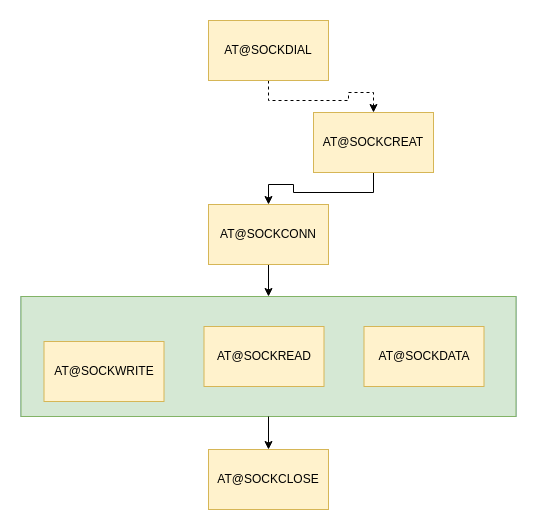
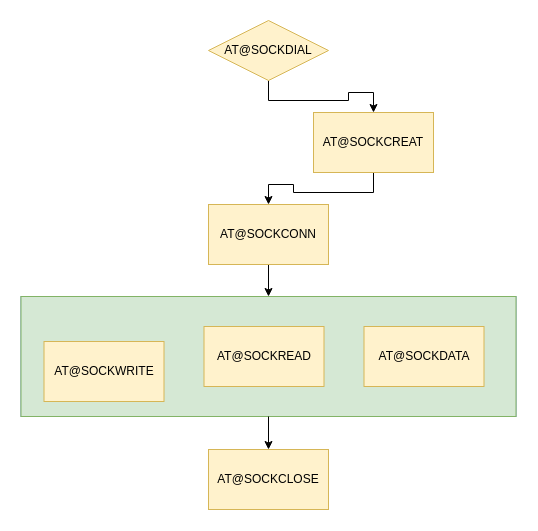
  <mxCell id="0" />
  <mxCell id="1" parent="0" />
- <mxCell id="2" style="edgeStyle=orthogonalEdgeStyle;rounded=0;orthogonalLoop=1;jettySize=auto;html=1;entryX=0.5;entryY=0;entryDx=0;entryDy=0;dashed=1;" edge="1" parent="1" source="3" target="5"><mxGeometry relative="1" as="geometry" /></mxCell>
- <mxCell id="3" value="AT@SOCKDIAL" style="rounded=0;whiteSpace=wrap;html=1;fillColor=#fff2cc;strokeColor=#d6b656;" vertex="1" parent="1"><mxGeometry x="208" y="20" width="120" height="60" as="geometry" /></mxCell>
+ <mxCell id="2" style="edgeStyle=orthogonalEdgeStyle;rounded=0;orthogonalLoop=1;jettySize=auto;html=1;entryX=0.5;entryY=0;entryDx=0;entryDy=0;" edge="1" parent="1" source="3" target="5"><mxGeometry relative="1" as="geometry" /></mxCell>
+ <mxCell id="3" value="AT@SOCKDIAL" style="rhombus;whiteSpace=wrap;html=1;fillColor=#fff2cc;strokeColor=#d6b656;" vertex="1" parent="1"><mxGeometry x="208" y="20" width="120" height="60" as="geometry" /></mxCell>
  <mxCell id="4" value="" style="edgeStyle=orthogonalEdgeStyle;rounded=0;orthogonalLoop=1;jettySize=auto;html=1;" edge="1" parent="1" source="5" target="7"><mxGeometry relative="1" as="geometry" /></mxCell>
  <mxCell id="5" value="AT@SOCKCREAT" style="rounded=0;whiteSpace=wrap;html=1;fillColor=#fff2cc;strokeColor=#d6b656;" vertex="1" parent="1"><mxGeometry x="313" y="112" width="120" height="60" as="geometry" /></mxCell>
  <mxCell id="6" style="edgeStyle=orthogonalEdgeStyle;rounded=0;orthogonalLoop=1;jettySize=auto;html=1;entryX=0.5;entryY=0;entryDx=0;entryDy=0;" edge="1" parent="1" source="7" target="10"><mxGeometry relative="1" as="geometry" /></mxCell>
  <mxCell id="7" value="AT@SOCKCONN" style="rounded=0;whiteSpace=wrap;html=1;fillColor=#fff2cc;strokeColor=#d6b656;" vertex="1" parent="1"><mxGeometry x="208" y="204" width="120" height="60" as="geometry" /></mxCell>
  <mxCell id="8" value="AT@SOCKCLOSE" style="rounded=0;whiteSpace=wrap;html=1;fillColor=#fff2cc;strokeColor=#d6b656;" vertex="1" parent="1"><mxGeometry x="208" y="449" width="120" height="60" as="geometry" /></mxCell>
  <mxCell id="9" value="" style="group;fillColor=#dae8fc;strokeColor=#6c8ebf;" vertex="1" connectable="0" parent="1"><mxGeometry x="20.5" y="296" width="495" height="120" as="geometry" /></mxCell>
  <mxCell id="10" value="" style="rounded=0;whiteSpace=wrap;html=1;fillColor=#d5e8d4;strokeColor=#82b366;" vertex="1" parent="9"><mxGeometry width="495" height="120" as="geometry" /></mxCell>
  <mxCell id="11" value="AT@SOCKREAD" style="rounded=0;whiteSpace=wrap;html=1;fillColor=#fff2cc;strokeColor=#d6b656;" vertex="1" parent="9"><mxGeometry x="183" y="30" width="120" height="60" as="geometry" /></mxCell>
  <mxCell id="12" value="AT@SOCKWRITE" style="rounded=0;whiteSpace=wrap;html=1;fillColor=#fff2cc;strokeColor=#d6b656;" vertex="1" parent="9"><mxGeometry x="23" y="45" width="120" height="60" as="geometry" /></mxCell>
  <mxCell id="13" value="AT@SOCKDATA" style="rounded=0;whiteSpace=wrap;html=1;fillColor=#fff2cc;strokeColor=#d6b656;" vertex="1" parent="9"><mxGeometry x="343" y="30" width="120" height="60" as="geometry" /></mxCell>
  <mxCell id="14" style="edgeStyle=orthogonalEdgeStyle;rounded=0;orthogonalLoop=1;jettySize=auto;html=1;entryX=0.5;entryY=0;entryDx=0;entryDy=0;" edge="1" parent="1" source="10" target="8"><mxGeometry relative="1" as="geometry" /></mxCell>
